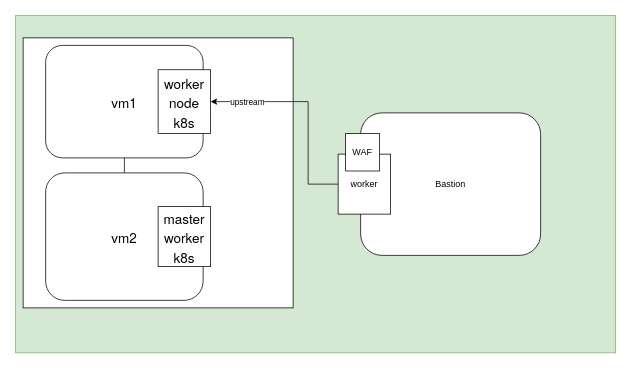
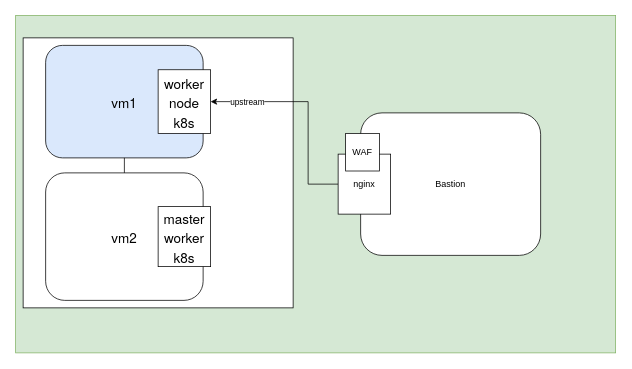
  <mxCell id="0" />
  <mxCell id="1" parent="0" />
  <mxCell id="2" value="" style="rounded=0;whiteSpace=wrap;html=1;fillColor=#d5e8d4;strokeColor=#82b366;" parent="1" vertex="1"><mxGeometry x="20" y="20" width="800" height="450" as="geometry" /></mxCell>
  <mxCell id="3" value="" style="whiteSpace=wrap;html=1;aspect=fixed;" vertex="1" parent="1"><mxGeometry x="30" y="50" width="360" height="360" as="geometry" /></mxCell>
- <mxCell id="4" value="&lt;p style=&quot;margin: 0px; font-style: normal; font-variant-caps: normal; font-stretch: normal; font-size: 18px; line-height: normal; font-family: &amp;quot;Helvetica Neue&amp;quot;; font-size-adjust: none; font-kerning: auto; font-variant-alternates: normal; font-variant-ligatures: normal; font-variant-numeric: normal; font-variant-east-asian: normal; font-variant-position: normal; font-variant-emoji: normal; font-feature-settings: normal; font-optical-sizing: auto; font-variation-settings: normal;&quot;&gt;vm1&lt;/p&gt;" style="rounded=1;whiteSpace=wrap;html=1;" parent="1" vertex="1"><mxGeometry x="60" y="60" width="210" height="150" as="geometry" /></mxCell>
+ <mxCell id="4" value="&lt;p style=&quot;margin: 0px; font-style: normal; font-variant-caps: normal; font-stretch: normal; font-size: 18px; line-height: normal; font-family: &amp;quot;Helvetica Neue&amp;quot;; font-size-adjust: none; font-kerning: auto; font-variant-alternates: normal; font-variant-ligatures: normal; font-variant-numeric: normal; font-variant-east-asian: normal; font-variant-position: normal; font-variant-emoji: normal; font-feature-settings: normal; font-optical-sizing: auto; font-variation-settings: normal;&quot;&gt;vm1&lt;/p&gt;" style="rounded=1;whiteSpace=wrap;html=1;fillColor=#dae8fc;" parent="1" vertex="1"><mxGeometry x="60" y="60" width="210" height="150" as="geometry" /></mxCell>
  <mxCell id="5" value="&lt;p style=&quot;margin: 0px; font-style: normal; font-variant-caps: normal; font-stretch: normal; font-size: 18px; line-height: normal; font-family: &amp;quot;Helvetica Neue&amp;quot;; font-size-adjust: none; font-kerning: auto; font-variant-alternates: normal; font-variant-ligatures: normal; font-variant-numeric: normal; font-variant-east-asian: normal; font-variant-position: normal; font-variant-emoji: normal; font-feature-settings: normal; font-optical-sizing: auto; font-variation-settings: normal;&quot;&gt;vm2&lt;/p&gt;" style="rounded=1;whiteSpace=wrap;html=1;" parent="1" vertex="1"><mxGeometry x="60" y="230" width="210" height="170" as="geometry" /></mxCell>
  <mxCell id="6" value="Bastion" style="rounded=1;whiteSpace=wrap;html=1;" parent="1" vertex="1"><mxGeometry x="480" y="150" width="240" height="190" as="geometry" /></mxCell>
  <mxCell id="7" style="edgeStyle=orthogonalEdgeStyle;rounded=0;orthogonalLoop=1;jettySize=auto;html=1;entryX=1;entryY=0.5;entryDx=0;entryDy=0;" parent="1" source="9" target="10" edge="1"><mxGeometry relative="1" as="geometry"><Array as="points"><mxPoint x="410" y="245" /><mxPoint x="410" y="135" /></Array></mxGeometry></mxCell>
  <mxCell id="8" value="upstream" style="edgeLabel;html=1;align=center;verticalAlign=middle;resizable=0;points=[];" parent="7" vertex="1" connectable="0"><mxGeometry x="0.657" relative="1" as="geometry"><mxPoint as="offset" /></mxGeometry></mxCell>
- <mxCell id="9" value="worker" style="rounded=0;whiteSpace=wrap;html=1;" parent="1" vertex="1"><mxGeometry x="450" y="205" width="70" height="80" as="geometry" /></mxCell>
+ <mxCell id="9" value="nginx" style="rounded=0;whiteSpace=wrap;html=1;" parent="1" vertex="1"><mxGeometry x="450" y="205" width="70" height="80" as="geometry" /></mxCell>
  <mxCell id="10" value="&lt;p style=&quot;margin: 0px; font-style: normal; font-variant-caps: normal; font-stretch: normal; font-size: 18px; line-height: normal; font-family: &amp;quot;Helvetica Neue&amp;quot;; font-size-adjust: none; font-kerning: auto; font-variant-alternates: normal; font-variant-ligatures: normal; font-variant-numeric: normal; font-variant-east-asian: normal; font-variant-position: normal; font-variant-emoji: normal; font-feature-settings: normal; font-optical-sizing: auto; font-variation-settings: normal;&quot;&gt;worker node k8s&lt;/p&gt;" style="rounded=0;whiteSpace=wrap;html=1;" parent="1" vertex="1"><mxGeometry x="210" y="92.5" width="70" height="85" as="geometry" /></mxCell>
  <mxCell id="11" value="&lt;p style=&quot;margin: 0px; font-style: normal; font-variant-caps: normal; font-stretch: normal; font-size: 18px; line-height: normal; font-family: &amp;quot;Helvetica Neue&amp;quot;; font-size-adjust: none; font-kerning: auto; font-variant-alternates: normal; font-variant-ligatures: normal; font-variant-numeric: normal; font-variant-east-asian: normal; font-variant-position: normal; font-variant-emoji: normal; font-feature-settings: normal; font-optical-sizing: auto; font-variation-settings: normal;&quot;&gt;master worker k8s&lt;/p&gt;" style="rounded=0;whiteSpace=wrap;html=1;" parent="1" vertex="1"><mxGeometry x="210" y="275" width="70" height="80" as="geometry" /></mxCell>
  <mxCell id="12" value="WAF" style="rounded=0;whiteSpace=wrap;html=1;" vertex="1" parent="1"><mxGeometry x="460" y="177.5" width="45" height="50" as="geometry" /></mxCell>
  <mxCell id="13" value="" style="endArrow=none;html=1;rounded=0;exitX=0.5;exitY=0;exitDx=0;exitDy=0;entryX=0.5;entryY=1;entryDx=0;entryDy=0;" edge="1" parent="1" source="5" target="4"><mxGeometry width="50" height="50" relative="1" as="geometry"><mxPoint x="350" y="230" as="sourcePoint" /><mxPoint x="400" y="180" as="targetPoint" /></mxGeometry></mxCell>
